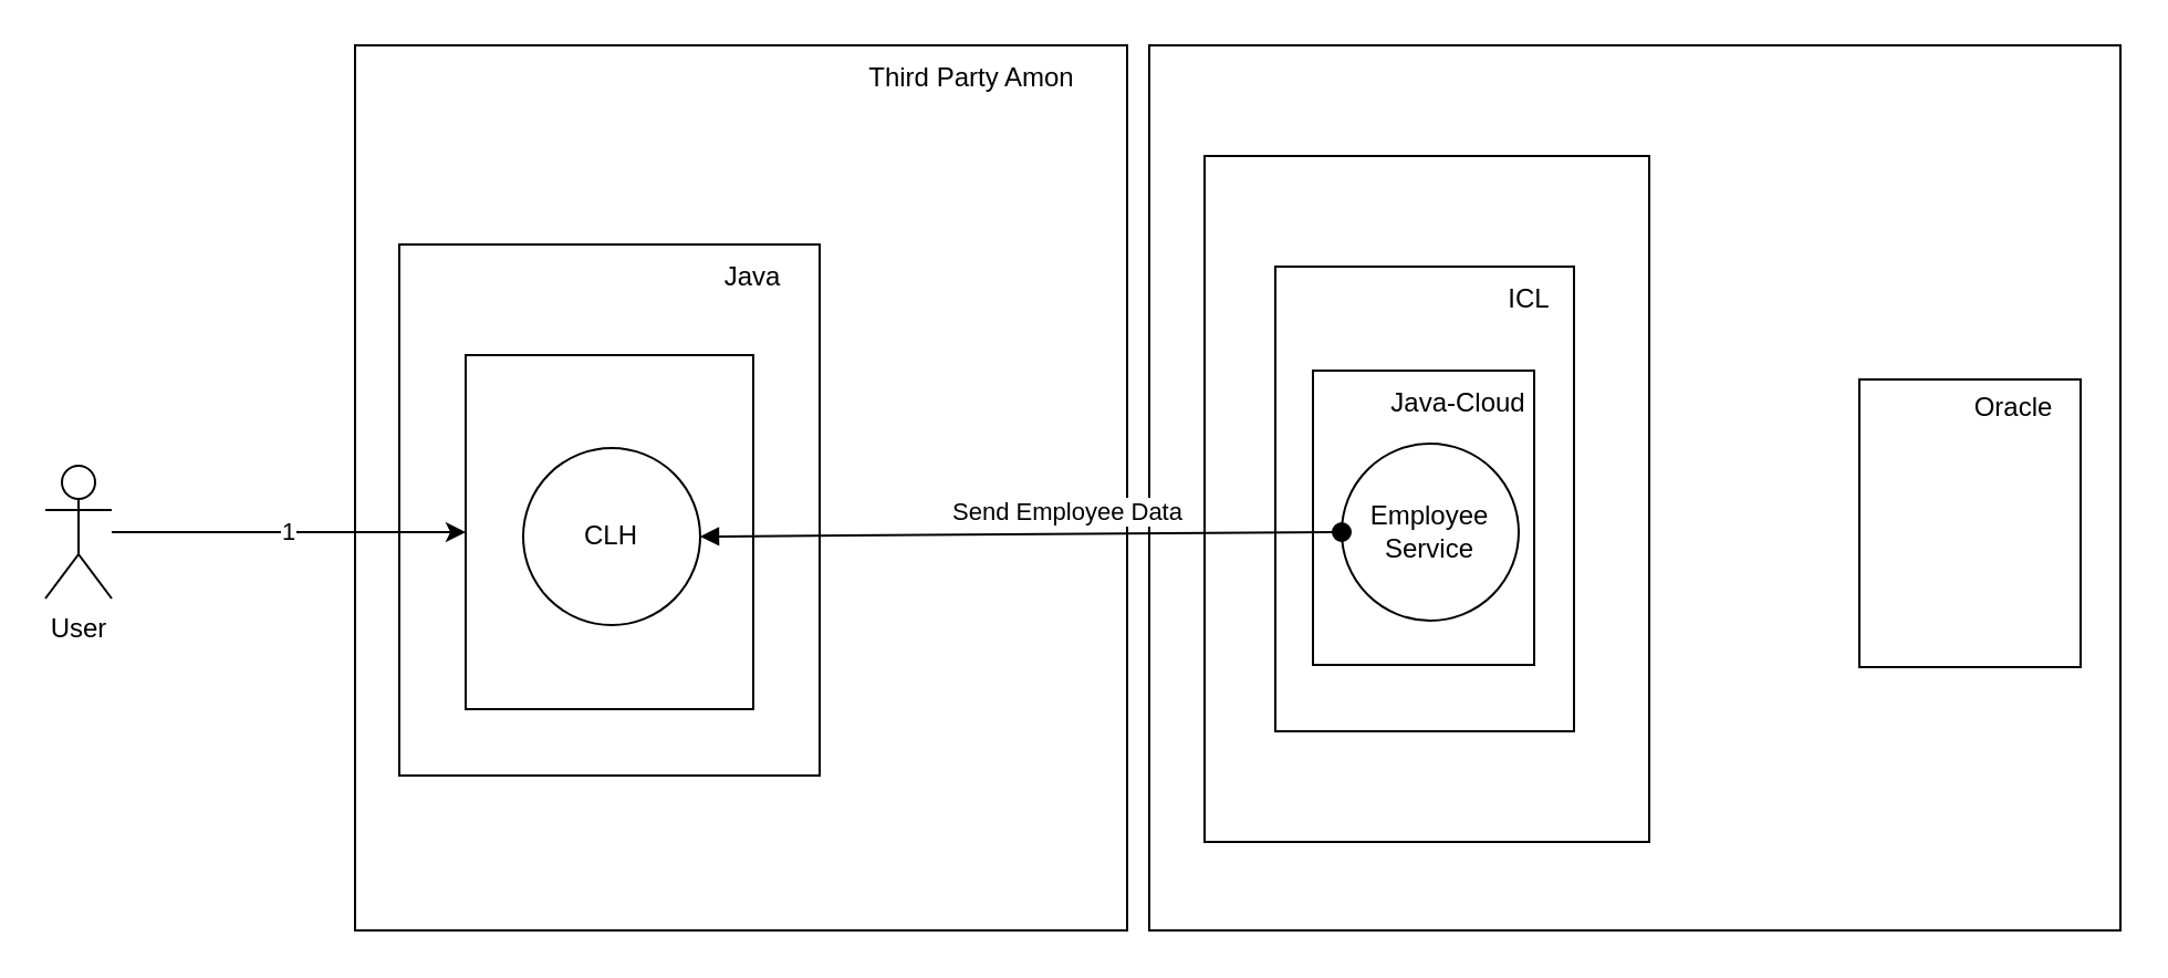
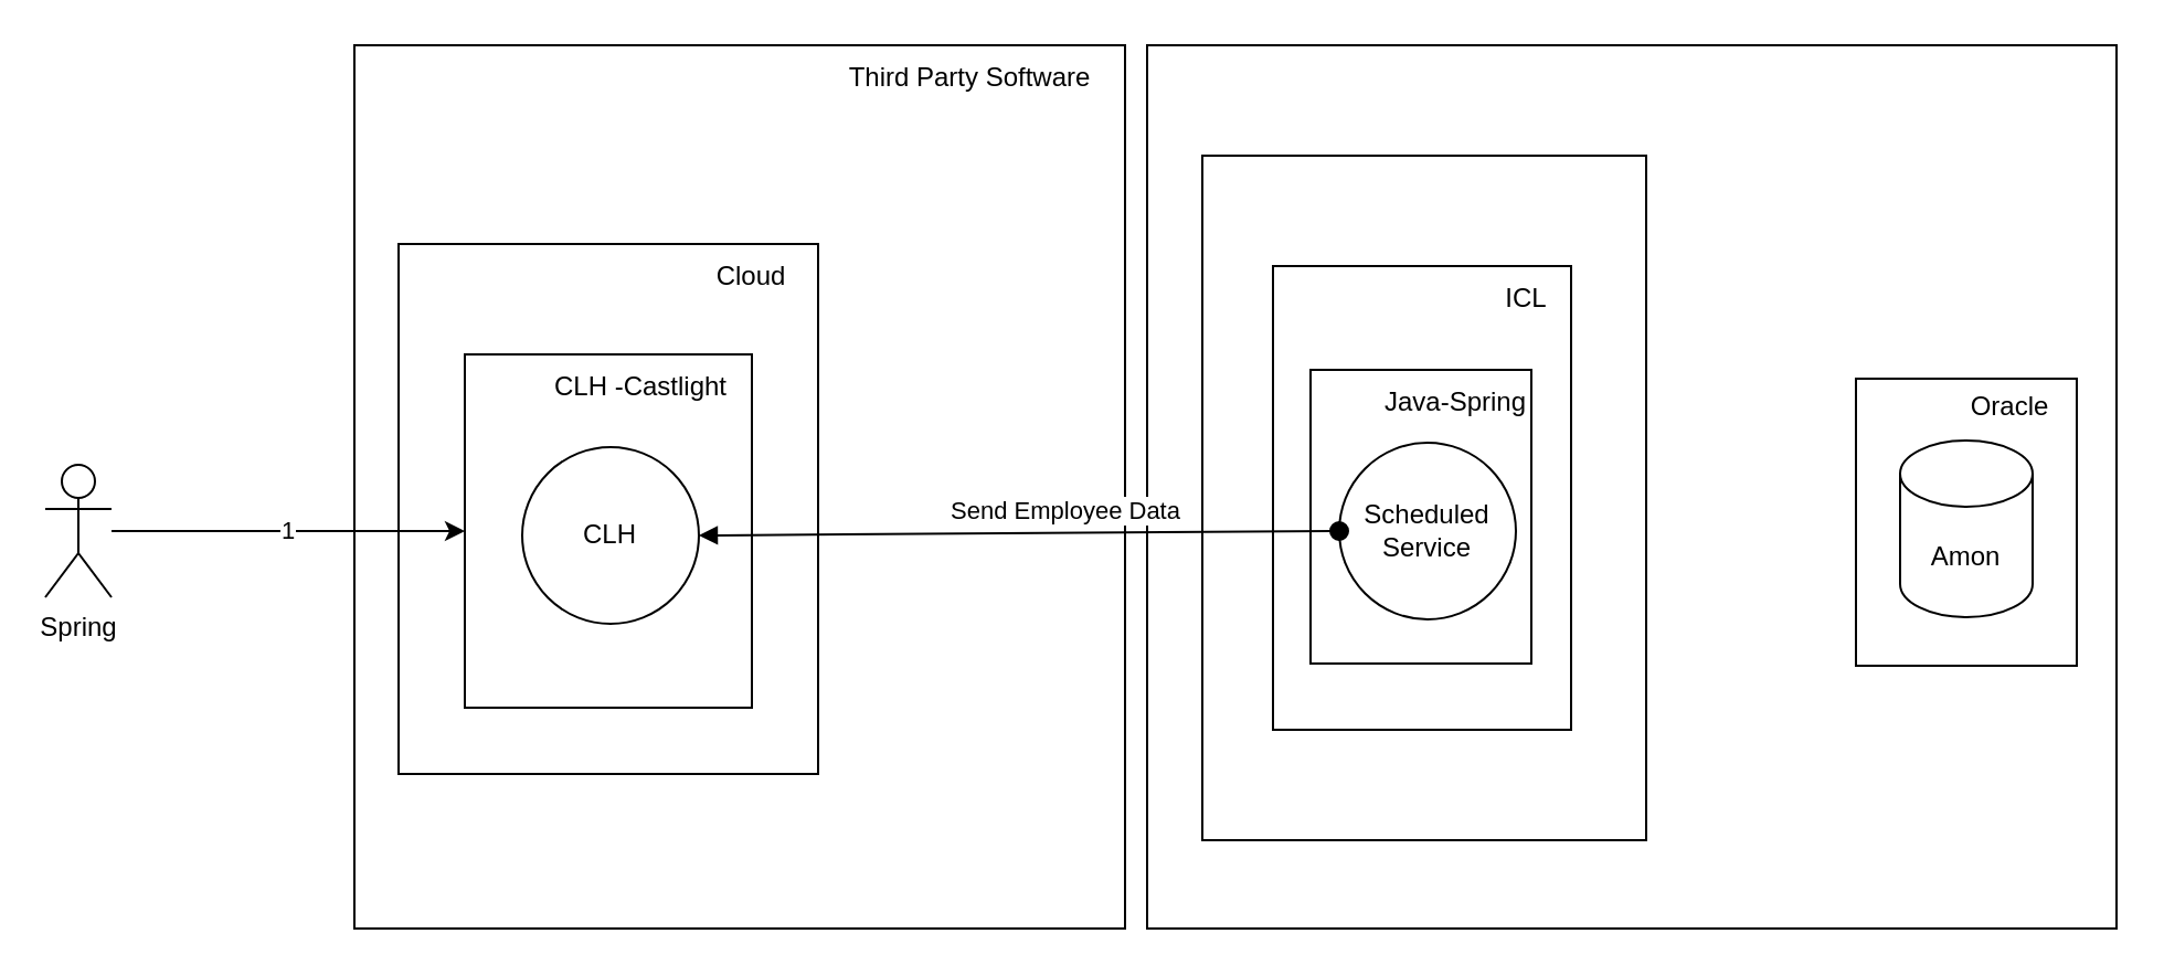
  <mxCell id="0" />
  <mxCell id="1" parent="0" />
  <mxCell id="2" value="" style="rounded=0;whiteSpace=wrap;html=1;" vertex="1" parent="1"><mxGeometry x="519" y="20" width="439" height="400" as="geometry" /></mxCell>
  <mxCell id="3" value="" style="rounded=0;whiteSpace=wrap;html=1;" vertex="1" parent="1"><mxGeometry x="840" y="171" width="100" height="130" as="geometry" /></mxCell>
  <mxCell id="4" value="" style="rounded=0;whiteSpace=wrap;html=1;" vertex="1" parent="1"><mxGeometry x="160" y="20" width="349" height="400" as="geometry" /></mxCell>
  <mxCell id="5" value="" style="rounded=0;whiteSpace=wrap;html=1;" vertex="1" parent="1"><mxGeometry x="180" y="110" width="190" height="240" as="geometry" /></mxCell>
- <mxCell id="7" value="Third Party Amon" style="text;html=1;strokeColor=none;fillColor=none;align=center;verticalAlign=middle;whiteSpace=wrap;rounded=0;" vertex="1" parent="1"><mxGeometry x="359" y="20" width="160" height="30" as="geometry" /></mxCell>
+ <mxCell id="6" value="Amon" style="shape=cylinder3;whiteSpace=wrap;html=1;boundedLbl=1;backgroundOutline=1;size=15;" vertex="1" parent="1"><mxGeometry x="860" y="199" width="60" height="80" as="geometry" /></mxCell>
+ <mxCell id="7" value="Third Party Software" style="text;html=1;strokeColor=none;fillColor=none;align=center;verticalAlign=middle;whiteSpace=wrap;rounded=0;" vertex="1" parent="1"><mxGeometry x="359" y="20" width="160" height="30" as="geometry" /></mxCell>
  <mxCell id="8" value="" style="rounded=0;whiteSpace=wrap;html=1;" vertex="1" parent="1"><mxGeometry x="210" y="160" width="130" height="160" as="geometry" /></mxCell>
  <mxCell id="9" value="CLH" style="ellipse;whiteSpace=wrap;html=1;aspect=fixed;" vertex="1" parent="1"><mxGeometry x="236" y="202" width="80" height="80" as="geometry" /></mxCell>
- <mxCell id="11" value="Java" style="text;html=1;strokeColor=none;fillColor=none;align=center;verticalAlign=middle;whiteSpace=wrap;rounded=0;" vertex="1" parent="1"><mxGeometry x="310" y="110" width="60" height="30" as="geometry" /></mxCell>
+ <mxCell id="10" value="CLH -Castlight" style="text;html=1;strokeColor=none;fillColor=none;align=center;verticalAlign=middle;whiteSpace=wrap;rounded=0;" vertex="1" parent="1"><mxGeometry x="240" y="160" width="100" height="30" as="geometry" /></mxCell>
+ <mxCell id="11" value="Cloud" style="text;html=1;strokeColor=none;fillColor=none;align=center;verticalAlign=middle;whiteSpace=wrap;rounded=0;" vertex="1" parent="1"><mxGeometry x="310" y="110" width="60" height="30" as="geometry" /></mxCell>
  <mxCell id="12" value="Oracle" style="text;html=1;strokeColor=none;fillColor=none;align=center;verticalAlign=middle;whiteSpace=wrap;rounded=0;" vertex="1" parent="1"><mxGeometry x="880" y="169" width="60" height="30" as="geometry" /></mxCell>
  <mxCell id="13" value="" style="group" vertex="1" connectable="0" parent="1"><mxGeometry x="544" y="70" width="201" height="310" as="geometry" /></mxCell>
  <mxCell id="14" value="" style="rounded=0;whiteSpace=wrap;html=1;" vertex="1" parent="13"><mxGeometry width="201" height="310" as="geometry" /></mxCell>
  <mxCell id="15" value="" style="group" vertex="1" connectable="0" parent="13"><mxGeometry x="32" y="50" width="150" height="210" as="geometry" /></mxCell>
  <mxCell id="16" value="" style="rounded=0;whiteSpace=wrap;html=1;" vertex="1" parent="15"><mxGeometry width="135" height="210" as="geometry" /></mxCell>
  <mxCell id="17" value="" style="rounded=0;whiteSpace=wrap;html=1;" vertex="1" parent="15"><mxGeometry x="17" y="47" width="100" height="133" as="geometry" /></mxCell>
  <mxCell id="18" value="ICL" style="text;html=1;strokeColor=none;fillColor=none;align=center;verticalAlign=middle;whiteSpace=wrap;rounded=0;" vertex="1" parent="15"><mxGeometry x="80" width="70" height="30" as="geometry" /></mxCell>
- <mxCell id="19" value="Employee Service" style="ellipse;whiteSpace=wrap;html=1;aspect=fixed;" vertex="1" parent="15"><mxGeometry x="30" y="80" width="80" height="80" as="geometry" /></mxCell>
- <mxCell id="20" value="Java-Cloud" style="text;html=1;strokeColor=none;fillColor=none;align=center;verticalAlign=middle;whiteSpace=wrap;rounded=0;" vertex="1" parent="15"><mxGeometry x="48" y="47" width="70" height="30" as="geometry" /></mxCell>
+ <mxCell id="19" value="Scheduled Service" style="ellipse;whiteSpace=wrap;html=1;aspect=fixed;" vertex="1" parent="15"><mxGeometry x="30" y="80" width="80" height="80" as="geometry" /></mxCell>
+ <mxCell id="20" value="Java-Spring" style="text;html=1;strokeColor=none;fillColor=none;align=center;verticalAlign=middle;whiteSpace=wrap;rounded=0;" vertex="1" parent="15"><mxGeometry x="48" y="47" width="70" height="30" as="geometry" /></mxCell>
  <mxCell id="21" value="Send Employee Data" style="html=1;verticalAlign=bottom;startArrow=oval;startFill=1;endArrow=block;startSize=8;curved=0;rounded=0;exitX=0;exitY=0.5;exitDx=0;exitDy=0;entryX=1;entryY=0.5;entryDx=0;entryDy=0;" edge="1" parent="1" source="19" target="9"><mxGeometry x="-0.148" y="-1" width="60" relative="1" as="geometry"><mxPoint x="439" y="239.66" as="sourcePoint" /><mxPoint x="499" y="239.66" as="targetPoint" /><mxPoint as="offset" /></mxGeometry></mxCell>
- <mxCell id="22" value="User" style="shape=umlActor;verticalLabelPosition=bottom;verticalAlign=top;html=1;outlineConnect=0;" vertex="1" parent="1"><mxGeometry x="20" y="210" width="30" height="60" as="geometry" /></mxCell>
+ <mxCell id="22" value="Spring" style="shape=umlActor;verticalLabelPosition=bottom;verticalAlign=top;html=1;outlineConnect=0;" vertex="1" parent="1"><mxGeometry x="20" y="210" width="30" height="60" as="geometry" /></mxCell>
  <mxCell id="23" value="1" style="rounded=0;orthogonalLoop=1;jettySize=auto;html=1;elbow=vertical;entryX=0;entryY=0.5;entryDx=0;entryDy=0;" edge="1" parent="1" source="22" target="8"><mxGeometry relative="1" as="geometry"><mxPoint x="340" y="196.741" as="sourcePoint" /><mxPoint x="667" y="169.741" as="targetPoint" /></mxGeometry></mxCell>
